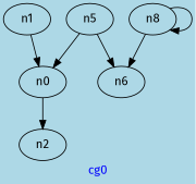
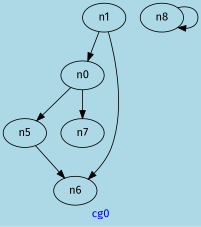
  digraph {
    bgcolor=lightblue
    fontcolor=blue
    fontname="Fira Sans"
    label=cg0
    node [fontname="Fira Sans"]
    edge [fontname="Fira Sans"]
    n0
    n5
-   n7 [label=n2]
+   n7
    n6
    n4 [label=n1]
    n8
-   n5 -> n0
+   n0 -> n5
    n0 -> n7
    n5 -> n6
    n4 -> n0
-   n8 -> n6
+   n4 -> n6
    n8 -> n8
  }
